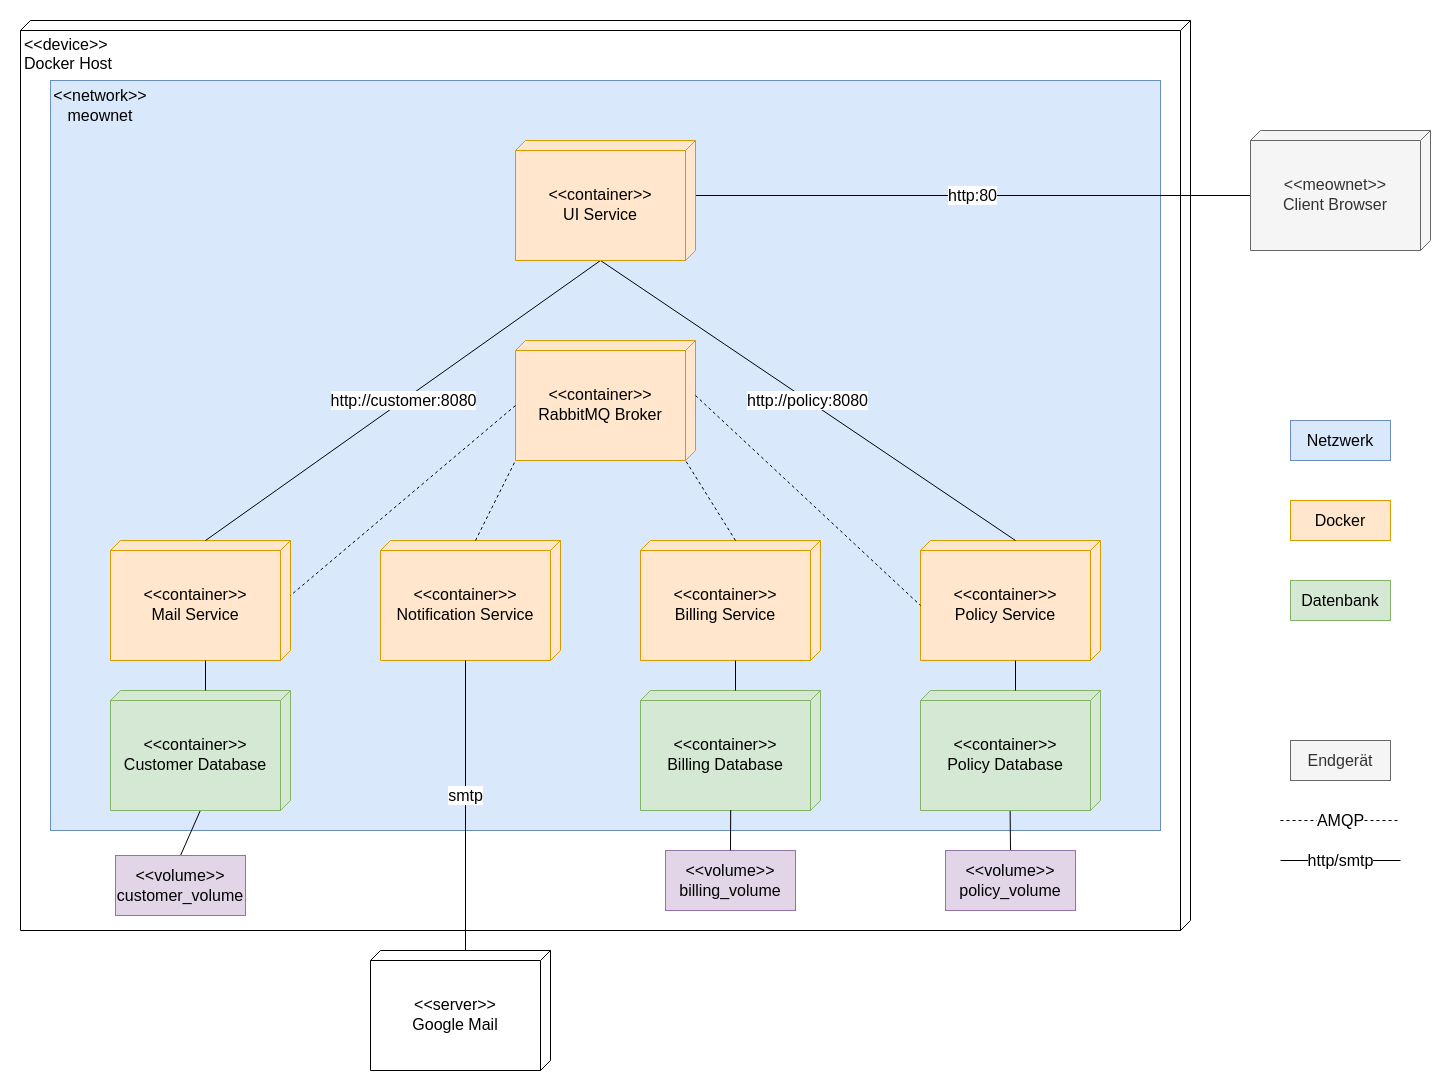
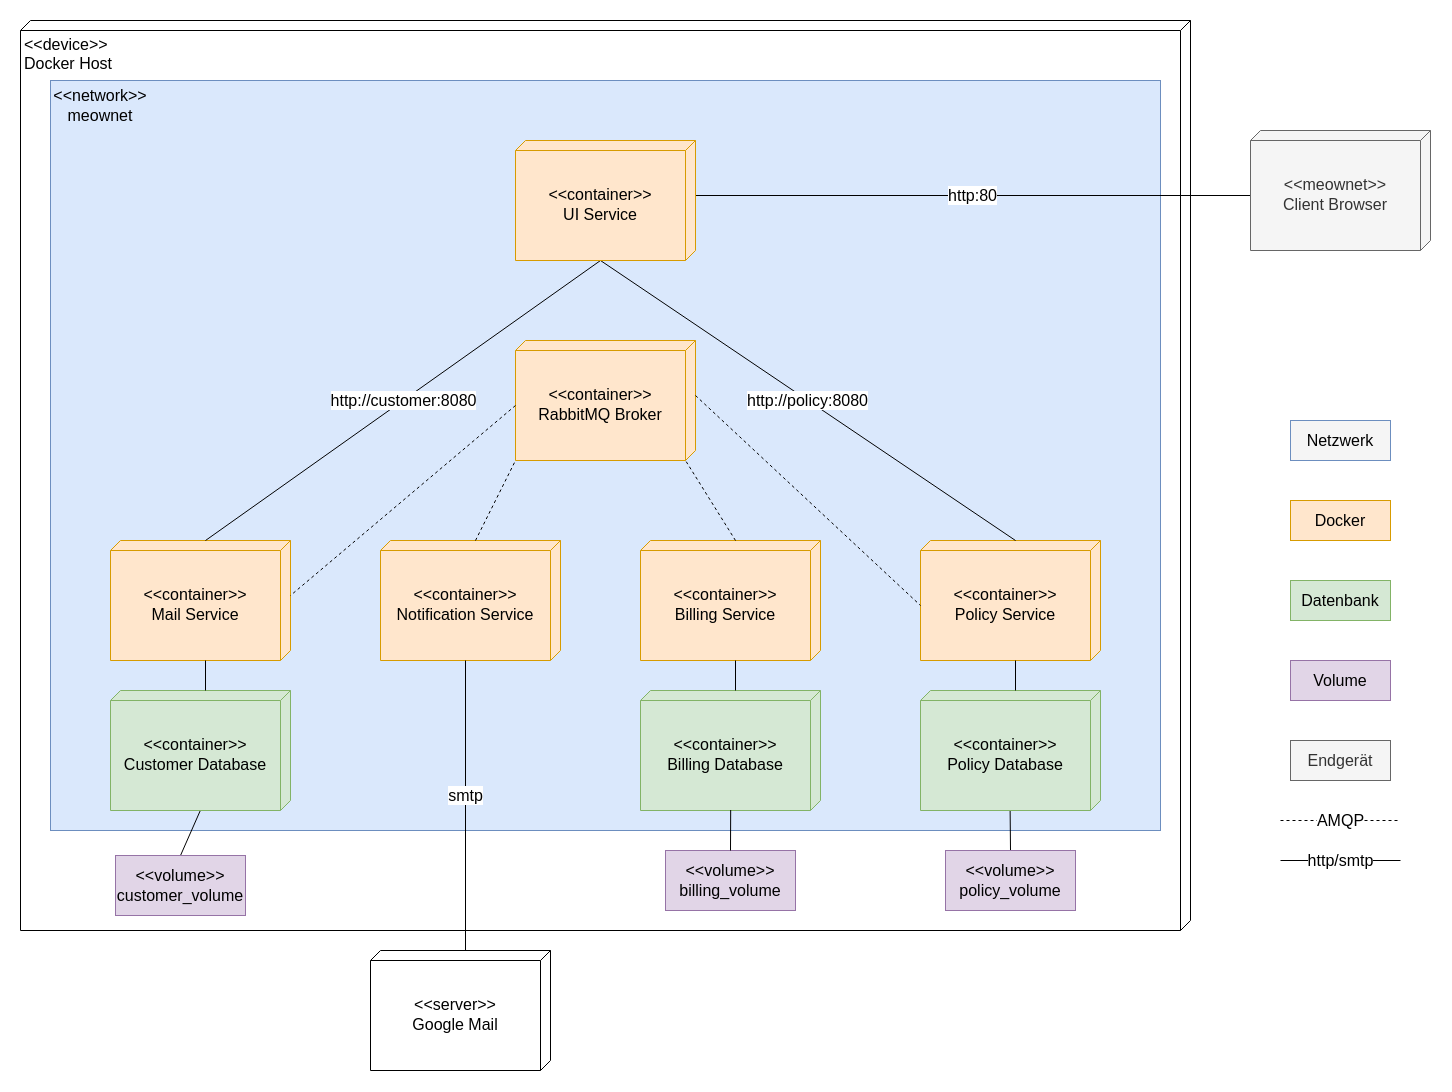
  <mxCell id="0" />
  <mxCell id="1" parent="0" />
  <mxCell id="2" value="&amp;lt;&amp;lt;device&amp;gt;&amp;gt;&lt;br style=&quot;font-size: 16px;&quot;&gt;Docker Host" style="verticalAlign=top;align=left;spacingTop=8;spacingLeft=2;spacingRight=12;shape=cube;size=10;direction=south;fontStyle=0;html=1;whiteSpace=wrap;fontSize=16;" parent="1" vertex="1"><mxGeometry x="20" y="20" width="1170" height="910" as="geometry" /></mxCell>
  <mxCell id="3" value="" style="group;verticalAlign=middle;fillColor=#dae8fc;strokeColor=#6c8ebf;container=0;labelPosition=left;verticalLabelPosition=middle;align=right;fontSize=16;" parent="1" vertex="1" connectable="0"><mxGeometry x="50" y="80" width="1110" height="750" as="geometry" /></mxCell>
  <mxCell id="4" style="rounded=0;orthogonalLoop=1;jettySize=auto;html=1;exitX=0.5;exitY=0;exitDx=0;exitDy=0;entryX=1;entryY=0.501;entryDx=0;entryDy=0;entryPerimeter=0;endArrow=none;endFill=0;startSize=6;ignoreEdge=0;orthogonal=0;snapToPoint=0;fontSize=16;" parent="1" source="5" target="18" edge="1"><mxGeometry relative="1" as="geometry" /></mxCell>
  <mxCell id="5" value="&amp;lt;&amp;lt;volume&amp;gt;&amp;gt;&lt;br style=&quot;font-size: 16px;&quot;&gt;customer_volume" style="rounded=0;whiteSpace=wrap;html=1;fillColor=#e1d5e7;strokeColor=#9673a6;fontSize=16;" parent="1" vertex="1"><mxGeometry x="115" y="855" width="130" height="60" as="geometry" /></mxCell>
  <mxCell id="6" style="rounded=0;orthogonalLoop=1;jettySize=auto;html=1;exitX=0.5;exitY=0;exitDx=0;exitDy=0;entryX=1.004;entryY=0.502;entryDx=0;entryDy=0;entryPerimeter=0;endArrow=none;endFill=0;fontSize=16;" parent="1" source="7" target="22" edge="1"><mxGeometry relative="1" as="geometry" /></mxCell>
  <mxCell id="7" value="&amp;lt;&amp;lt;volume&amp;gt;&amp;gt;&lt;br style=&quot;font-size: 16px;&quot;&gt;policy_volume" style="rounded=0;whiteSpace=wrap;html=1;fillColor=#e1d5e7;strokeColor=#9673a6;fontSize=16;" parent="1" vertex="1"><mxGeometry x="945" y="850" width="130" height="60" as="geometry" /></mxCell>
  <mxCell id="8" value="http:80" style="edgeStyle=orthogonalEdgeStyle;rounded=0;orthogonalLoop=1;jettySize=auto;html=1;exitX=0;exitY=0;exitDx=65;exitDy=180;exitPerimeter=0;endArrow=none;endFill=0;entryX=0;entryY=0;entryDx=55;entryDy=0;entryPerimeter=0;fontSize=16;" parent="1" source="9" target="26" edge="1"><mxGeometry relative="1" as="geometry"><mxPoint x="520" y="285" as="targetPoint" /></mxGeometry></mxCell>
  <mxCell id="9" value="&amp;lt;&amp;lt;meownet&amp;gt;&amp;gt;&lt;br style=&quot;font-size: 16px;&quot;&gt;Client Browser" style="verticalAlign=middle;align=center;spacingTop=8;spacingLeft=2;spacingRight=12;shape=cube;size=10;direction=south;fontStyle=0;html=1;whiteSpace=wrap;fillColor=#f5f5f5;fontColor=#333333;strokeColor=#666666;fontSize=16;" parent="1" vertex="1"><mxGeometry x="1250" y="130" width="180" height="120" as="geometry" /></mxCell>
  <mxCell id="10" value="" style="group;fontSize=16;" parent="1" vertex="1" connectable="0"><mxGeometry x="1290" y="420" width="100" height="360" as="geometry" /></mxCell>
- <mxCell id="11" value="Netzwerk" style="rounded=0;whiteSpace=wrap;html=1;fillColor=#dae8fc;strokeColor=#6c8ebf;fontSize=16;" parent="10" vertex="1"><mxGeometry width="100" height="40" as="geometry" /></mxCell>
+ <mxCell id="11" value="Netzwerk" style="rounded=0;whiteSpace=wrap;html=1;fillColor=#f5f5f5;strokeColor=#6c8ebf;fontSize=16;" parent="10" vertex="1"><mxGeometry width="100" height="40" as="geometry" /></mxCell>
  <mxCell id="12" value="Datenbank" style="rounded=0;whiteSpace=wrap;html=1;fillColor=#d5e8d4;strokeColor=#82b366;fontSize=16;" parent="10" vertex="1"><mxGeometry y="160" width="100" height="40" as="geometry" /></mxCell>
+ <mxCell id="13" value="Volume" style="rounded=0;whiteSpace=wrap;html=1;fillColor=#e1d5e7;strokeColor=#9673a6;fontSize=16;" parent="10" vertex="1"><mxGeometry y="240" width="100" height="40" as="geometry" /></mxCell>
  <mxCell id="14" value="Docker" style="rounded=0;whiteSpace=wrap;html=1;fillColor=#ffe6cc;strokeColor=#d79b00;fontSize=16;" parent="10" vertex="1"><mxGeometry y="80" width="100" height="40" as="geometry" /></mxCell>
  <mxCell id="15" value="Endgerät" style="rounded=0;whiteSpace=wrap;html=1;fillColor=#f5f5f5;strokeColor=#666666;fontColor=#333333;fontSize=16;" parent="10" vertex="1"><mxGeometry y="320" width="100" height="40" as="geometry" /></mxCell>
  <mxCell id="16" value="" style="group;fontSize=16;" parent="1" vertex="1" connectable="0"><mxGeometry x="110" y="540" width="180" height="270" as="geometry" /></mxCell>
  <mxCell id="17" value="&amp;lt;&amp;lt;container&amp;gt;&amp;gt;&lt;br style=&quot;font-size: 16px;&quot;&gt;Mail Service" style="verticalAlign=middle;align=center;spacingTop=8;spacingLeft=2;spacingRight=12;shape=cube;size=10;direction=south;fontStyle=0;html=1;whiteSpace=wrap;fillColor=#ffe6cc;strokeColor=#d79b00;fontSize=16;" parent="16" vertex="1"><mxGeometry width="180" height="120" as="geometry" /></mxCell>
  <mxCell id="18" value="&amp;lt;&amp;lt;container&amp;gt;&amp;gt;&lt;br style=&quot;font-size: 16px;&quot;&gt;Customer Database" style="verticalAlign=middle;align=center;spacingTop=8;spacingLeft=2;spacingRight=12;shape=cube;size=10;direction=south;fontStyle=0;html=1;whiteSpace=wrap;fillColor=#d5e8d4;strokeColor=#82b366;fontSize=16;" parent="16" vertex="1"><mxGeometry y="150" width="180" height="120" as="geometry" /></mxCell>
  <mxCell id="19" value="" style="endArrow=none;html=1;rounded=0;exitX=0;exitY=0;exitDx=0;exitDy=85;exitPerimeter=0;fontSize=16;" parent="16" source="18" edge="1"><mxGeometry width="50" height="50" relative="1" as="geometry"><mxPoint x="110" y="380" as="sourcePoint" /><mxPoint x="95" y="120" as="targetPoint" /></mxGeometry></mxCell>
  <mxCell id="20" value="" style="group;fontSize=16;" parent="1" vertex="1" connectable="0"><mxGeometry x="920" y="540" width="180" height="270" as="geometry" /></mxCell>
  <mxCell id="21" value="&amp;lt;&amp;lt;container&amp;gt;&amp;gt;&lt;br style=&quot;font-size: 16px;&quot;&gt;Policy Service" style="verticalAlign=middle;align=center;spacingTop=8;spacingLeft=2;spacingRight=12;shape=cube;size=10;direction=south;fontStyle=0;html=1;whiteSpace=wrap;fillColor=#ffe6cc;strokeColor=#d79b00;fontSize=16;" parent="20" vertex="1"><mxGeometry width="180" height="120" as="geometry" /></mxCell>
  <mxCell id="22" value="&amp;lt;&amp;lt;container&amp;gt;&amp;gt;&lt;br style=&quot;font-size: 16px;&quot;&gt;Policy Database" style="verticalAlign=middle;align=center;spacingTop=8;spacingLeft=2;spacingRight=12;shape=cube;size=10;direction=south;fontStyle=0;html=1;whiteSpace=wrap;fillColor=#d5e8d4;strokeColor=#82b366;fontSize=16;" parent="20" vertex="1"><mxGeometry y="150" width="180" height="120" as="geometry" /></mxCell>
  <mxCell id="23" value="" style="endArrow=none;html=1;rounded=0;exitX=0;exitY=0;exitDx=0;exitDy=85;exitPerimeter=0;fontSize=16;" parent="20" source="22" edge="1"><mxGeometry width="50" height="50" relative="1" as="geometry"><mxPoint x="110" y="380" as="sourcePoint" /><mxPoint x="95" y="120" as="targetPoint" /></mxGeometry></mxCell>
  <mxCell id="24" value="http://customer:8080" style="orthogonalLoop=1;jettySize=auto;html=1;exitX=0;exitY=0;exitDx=120;exitDy=95;exitPerimeter=0;entryX=0;entryY=0;entryDx=0;entryDy=85;entryPerimeter=0;rounded=0;endArrow=none;endFill=0;fontSize=16;" parent="1" source="26" target="17" edge="1"><mxGeometry relative="1" as="geometry" /></mxCell>
  <mxCell id="25" value="http://policy:8080" style="rounded=0;orthogonalLoop=1;jettySize=auto;html=1;exitX=0;exitY=0;exitDx=120;exitDy=95;exitPerimeter=0;entryX=0;entryY=0;entryDx=0;entryDy=85;entryPerimeter=0;endArrow=none;endFill=0;fontSize=16;" parent="1" source="26" target="21" edge="1"><mxGeometry relative="1" as="geometry" /></mxCell>
  <mxCell id="26" value="&amp;lt;&amp;lt;container&amp;gt;&amp;gt;&lt;br style=&quot;font-size: 16px;&quot;&gt;UI Service" style="verticalAlign=middle;align=center;spacingTop=8;spacingLeft=2;spacingRight=12;shape=cube;size=10;direction=south;fontStyle=0;html=1;whiteSpace=wrap;fillColor=#ffe6cc;strokeColor=#d79b00;fontSize=16;" parent="1" vertex="1"><mxGeometry x="515" y="140" width="180" height="120" as="geometry" /></mxCell>
  <mxCell id="27" value="&amp;lt;&amp;lt;container&amp;gt;&amp;gt;&lt;br style=&quot;font-size: 16px;&quot;&gt;RabbitMQ Broker" style="verticalAlign=middle;align=center;spacingTop=8;spacingLeft=2;spacingRight=12;shape=cube;size=10;direction=south;fontStyle=0;html=1;whiteSpace=wrap;fillColor=#ffe6cc;strokeColor=#d79b00;fontSize=16;" parent="1" vertex="1"><mxGeometry x="515" y="340" width="180" height="120" as="geometry" /></mxCell>
  <mxCell id="28" value="" style="endArrow=none;html=1;rounded=0;exitX=0;exitY=0;exitDx=65;exitDy=180;exitPerimeter=0;entryX=0;entryY=0;entryDx=55;entryDy=0;entryPerimeter=0;dashed=1;fontSize=16;" parent="1" source="27" target="17" edge="1"><mxGeometry width="50" height="50" relative="1" as="geometry"><mxPoint x="860" y="560" as="sourcePoint" /><mxPoint x="910" y="510" as="targetPoint" /></mxGeometry></mxCell>
  <mxCell id="29" value="" style="endArrow=none;html=1;rounded=0;exitX=0;exitY=0;exitDx=55;exitDy=0;exitPerimeter=0;entryX=0;entryY=0;entryDx=65;entryDy=180;entryPerimeter=0;dashed=1;fontSize=16;" parent="1" source="27" target="21" edge="1"><mxGeometry width="50" height="50" relative="1" as="geometry"><mxPoint x="860" y="560" as="sourcePoint" /><mxPoint x="910" y="510" as="targetPoint" /></mxGeometry></mxCell>
  <mxCell id="30" value="&amp;lt;&amp;lt;container&amp;gt;&amp;gt;&lt;br style=&quot;font-size: 16px;&quot;&gt;Notification Service" style="verticalAlign=middle;align=center;spacingTop=8;spacingLeft=2;spacingRight=12;shape=cube;size=10;direction=south;fontStyle=0;html=1;whiteSpace=wrap;fillColor=#ffe6cc;strokeColor=#d79b00;fontSize=16;" parent="1" vertex="1"><mxGeometry x="380" y="540" width="180" height="120" as="geometry" /></mxCell>
  <mxCell id="31" value="" style="group;fontSize=16;" parent="1" vertex="1" connectable="0"><mxGeometry x="640" y="540" width="180" height="270" as="geometry" /></mxCell>
  <mxCell id="32" value="&amp;lt;&amp;lt;container&amp;gt;&amp;gt;&lt;br style=&quot;font-size: 16px;&quot;&gt;Billing Service" style="verticalAlign=middle;align=center;spacingTop=8;spacingLeft=2;spacingRight=12;shape=cube;size=10;direction=south;fontStyle=0;html=1;whiteSpace=wrap;fillColor=#ffe6cc;strokeColor=#d79b00;fontSize=16;" parent="31" vertex="1"><mxGeometry width="180" height="120" as="geometry" /></mxCell>
  <mxCell id="33" value="&amp;lt;&amp;lt;container&amp;gt;&amp;gt;&lt;br style=&quot;font-size: 16px;&quot;&gt;Billing Database" style="verticalAlign=middle;align=center;spacingTop=8;spacingLeft=2;spacingRight=12;shape=cube;size=10;direction=south;fontStyle=0;html=1;whiteSpace=wrap;fillColor=#d5e8d4;strokeColor=#82b366;fontSize=16;" parent="31" vertex="1"><mxGeometry y="150" width="180" height="120" as="geometry" /></mxCell>
  <mxCell id="34" value="" style="endArrow=none;html=1;rounded=0;exitX=0;exitY=0;exitDx=0;exitDy=85;exitPerimeter=0;fontSize=16;" parent="31" source="33" edge="1"><mxGeometry width="50" height="50" relative="1" as="geometry"><mxPoint x="110" y="380" as="sourcePoint" /><mxPoint x="95" y="120" as="targetPoint" /></mxGeometry></mxCell>
  <mxCell id="35" value="" style="endArrow=none;html=1;rounded=0;entryX=1;entryY=1;entryDx=0;entryDy=0;entryPerimeter=0;exitX=0;exitY=0;exitDx=0;exitDy=85;exitPerimeter=0;dashed=1;fontSize=16;" parent="1" source="30" target="27" edge="1"><mxGeometry width="50" height="50" relative="1" as="geometry"><mxPoint x="890" y="700" as="sourcePoint" /><mxPoint x="940" y="650" as="targetPoint" /><Array as="points" /></mxGeometry></mxCell>
  <mxCell id="36" value="" style="endArrow=none;html=1;rounded=0;entryX=0;entryY=0;entryDx=120.0;entryDy=10;entryPerimeter=0;exitX=0;exitY=0;exitDx=0;exitDy=85;exitPerimeter=0;dashed=1;fontSize=16;" parent="1" source="32" target="27" edge="1"><mxGeometry width="50" height="50" relative="1" as="geometry"><mxPoint x="890" y="700" as="sourcePoint" /><mxPoint x="940" y="650" as="targetPoint" /></mxGeometry></mxCell>
  <mxCell id="37" value="http/smtp" style="rounded=0;orthogonalLoop=1;jettySize=auto;html=1;endArrow=none;endFill=0;fontSize=16;" parent="1" edge="1"><mxGeometry relative="1" as="geometry"><mxPoint x="1280" y="860" as="sourcePoint" /><mxPoint x="1400" y="860" as="targetPoint" /></mxGeometry></mxCell>
  <mxCell id="38" value="AMQP" style="rounded=0;orthogonalLoop=1;jettySize=auto;html=1;endArrow=none;endFill=0;dashed=1;fontSize=16;" parent="1" edge="1"><mxGeometry relative="1" as="geometry"><mxPoint x="1280" y="820" as="sourcePoint" /><mxPoint x="1400" y="820" as="targetPoint" /></mxGeometry></mxCell>
  <mxCell id="39" value="&amp;lt;&amp;lt;volume&amp;gt;&amp;gt;&lt;br style=&quot;font-size: 16px;&quot;&gt;billing_volume" style="rounded=0;whiteSpace=wrap;html=1;fillColor=#e1d5e7;strokeColor=#9673a6;fontSize=16;" parent="1" vertex="1"><mxGeometry x="665" y="850" width="130" height="60" as="geometry" /></mxCell>
  <mxCell id="40" value="" style="endArrow=none;html=1;rounded=0;exitX=0.5;exitY=0;exitDx=0;exitDy=0;entryX=0.996;entryY=0.499;entryDx=0;entryDy=0;entryPerimeter=0;fontSize=16;" parent="1" source="39" target="33" edge="1"><mxGeometry width="50" height="50" relative="1" as="geometry"><mxPoint x="870" y="650" as="sourcePoint" /><mxPoint x="920" y="600" as="targetPoint" /></mxGeometry></mxCell>
  <mxCell id="41" value="&amp;lt;&amp;lt;server&amp;gt;&amp;gt;&lt;br style=&quot;font-size: 16px;&quot;&gt;Google Mail" style="verticalAlign=middle;align=center;spacingTop=8;spacingLeft=2;spacingRight=12;shape=cube;size=10;direction=south;fontStyle=0;html=1;whiteSpace=wrap;fontSize=16;" parent="1" vertex="1"><mxGeometry x="370" y="950" width="180" height="120" as="geometry" /></mxCell>
  <mxCell id="42" value="" style="endArrow=none;html=1;rounded=0;exitX=0;exitY=0;exitDx=0;exitDy=85;exitPerimeter=0;entryX=0;entryY=0;entryDx=120;entryDy=95;entryPerimeter=0;fontSize=16;" parent="1" source="41" target="30" edge="1"><mxGeometry width="50" height="50" relative="1" as="geometry"><mxPoint x="870" y="720" as="sourcePoint" /><mxPoint x="920" y="670" as="targetPoint" /></mxGeometry></mxCell>
  <mxCell id="43" value="smtp" style="edgeLabel;html=1;align=center;verticalAlign=middle;resizable=0;points=[];fontSize=16;" parent="42" vertex="1" connectable="0"><mxGeometry x="0.084" y="1" relative="1" as="geometry"><mxPoint y="1" as="offset" /></mxGeometry></mxCell>
  <mxCell id="44" value="&amp;lt;&amp;lt;network&amp;gt;&amp;gt;&lt;br style=&quot;font-size: 16px;&quot;&gt;meownet" style="text;html=1;strokeColor=none;fillColor=none;align=center;verticalAlign=middle;whiteSpace=wrap;rounded=0;fontSize=16;" vertex="1" parent="1"><mxGeometry x="70" y="90" width="60" height="30" as="geometry" /></mxCell>
